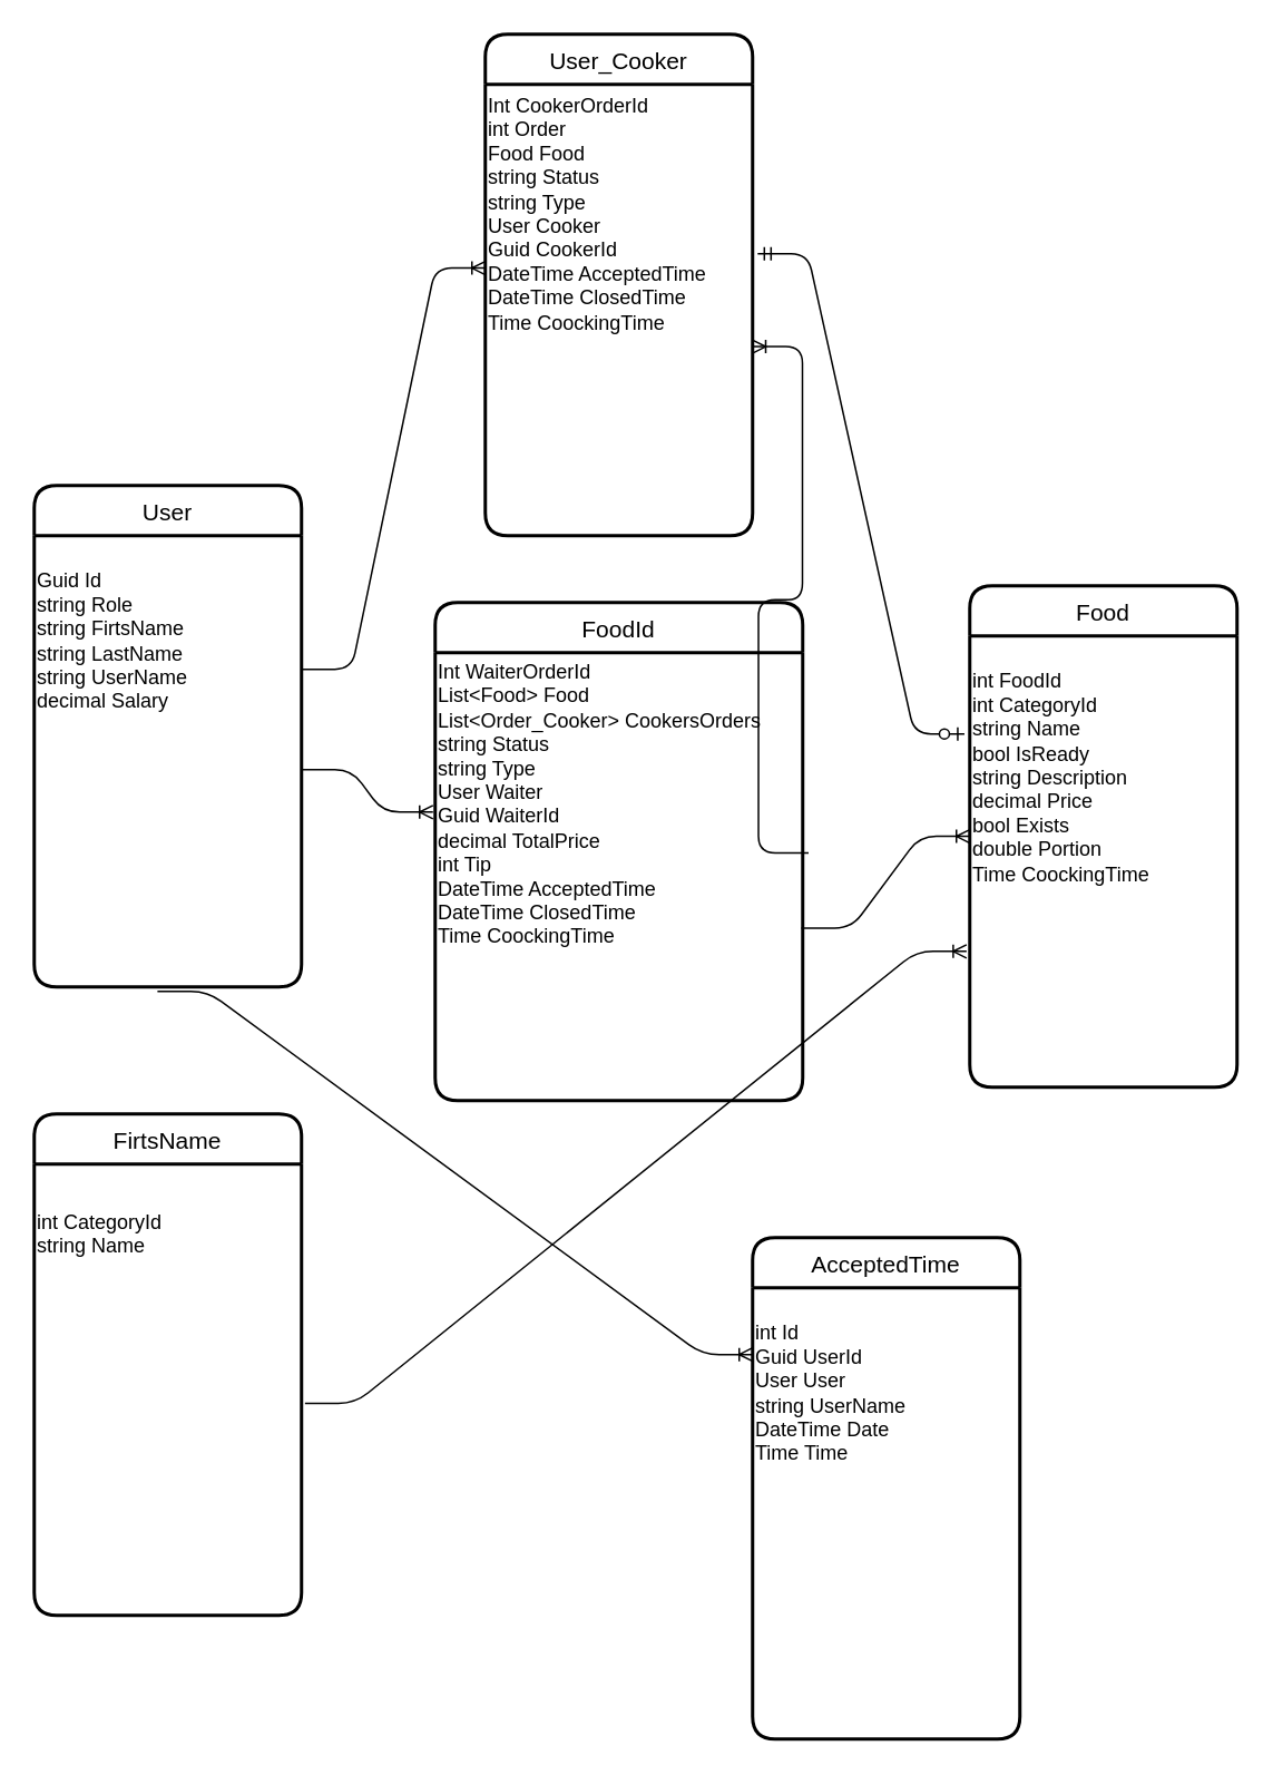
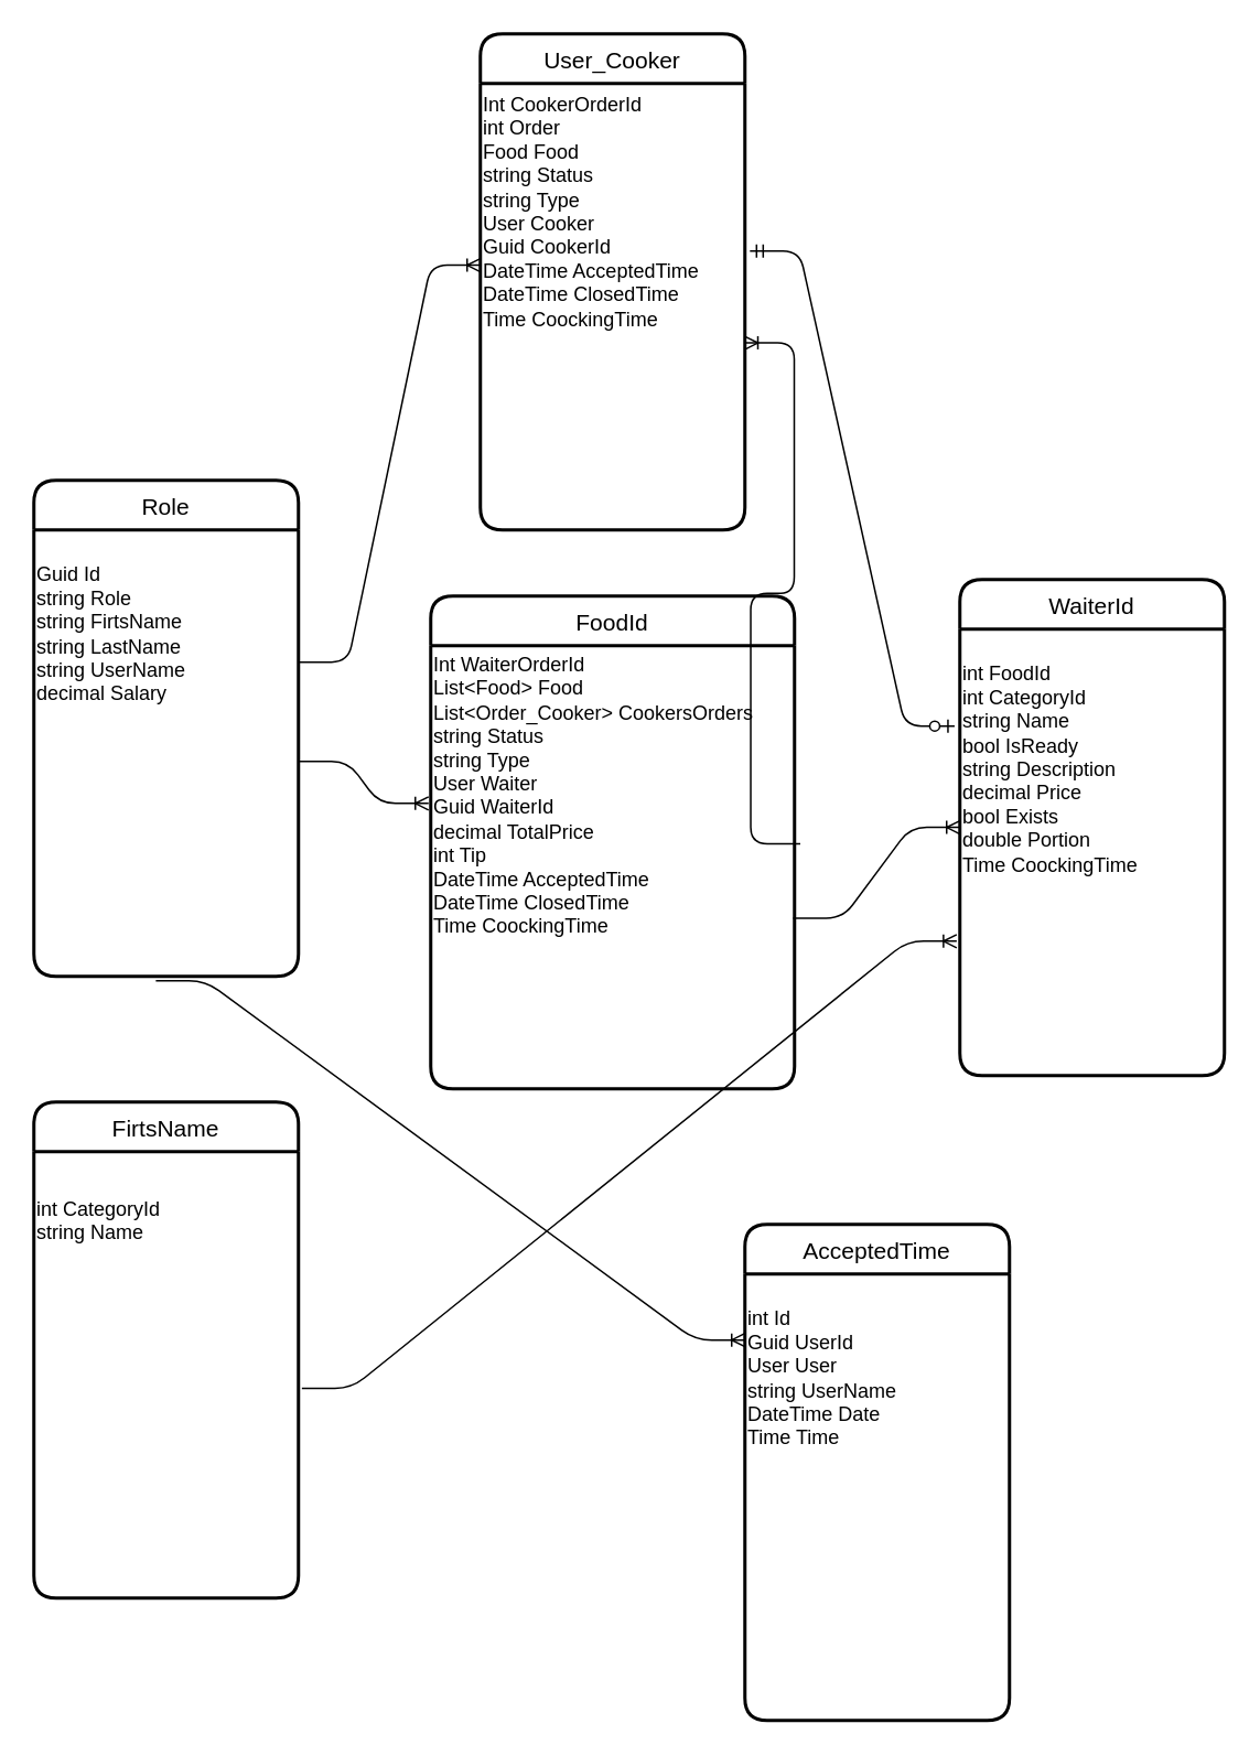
  <mxCell id="0" />
  <mxCell id="1" parent="0" />
- <mxCell id="2" value="User" style="swimlane;childLayout=stackLayout;horizontal=1;startSize=30;horizontalStack=0;rounded=1;fontSize=14;fontStyle=0;strokeWidth=2;resizeParent=0;resizeLast=1;shadow=0;dashed=0;align=center;" parent="1" vertex="1"><mxGeometry x="20" y="290" width="160" height="300" as="geometry" /></mxCell>
+ <mxCell id="2" value="Role" style="swimlane;childLayout=stackLayout;horizontal=1;startSize=30;horizontalStack=0;rounded=1;fontSize=14;fontStyle=0;strokeWidth=2;resizeParent=0;resizeLast=1;shadow=0;dashed=0;align=center;" parent="1" vertex="1"><mxGeometry x="20" y="290" width="160" height="300" as="geometry" /></mxCell>
  <mxCell id="3" value="Guid Id&lt;br&gt;string Role&lt;br&gt;string FirtsName&lt;br&gt;string LastName&lt;br&gt;string UserName&lt;br&gt;decimal Salary&lt;br&gt;&lt;br&gt;&lt;br&gt;&lt;br&gt;&lt;br&gt;&lt;br&gt;&lt;br&gt;&lt;br&gt;&lt;br&gt;&lt;br&gt;&lt;br&gt;" style="text;html=1;align=left;verticalAlign=middle;resizable=0;points=[];autosize=1;strokeColor=none;fillColor=none;" parent="2" vertex="1"><mxGeometry y="30" width="160" height="270" as="geometry" /></mxCell>
  <mxCell id="4" value="FoodId" style="swimlane;childLayout=stackLayout;horizontal=1;startSize=30;horizontalStack=0;rounded=1;fontSize=14;fontStyle=0;strokeWidth=2;resizeParent=0;resizeLast=1;shadow=0;dashed=0;align=center;" parent="1" vertex="1"><mxGeometry x="260" y="360" width="220" height="298" as="geometry" /></mxCell>
  <mxCell id="5" value="&lt;div style=&quot;&quot;&gt;&lt;span style=&quot;background-color: initial;&quot;&gt;Int WaiterOrderId&lt;/span&gt;&lt;br&gt;&lt;/div&gt;&lt;div style=&quot;&quot;&gt;List&amp;lt;Food&amp;gt; Food&lt;/div&gt;&lt;div style=&quot;&quot;&gt;List&amp;lt;Order_Cooker&amp;gt; CookersOrders&lt;/div&gt;&lt;div style=&quot;&quot;&gt;string Status&lt;/div&gt;&lt;div style=&quot;&quot;&gt;string Type&lt;/div&gt;&lt;div style=&quot;&quot;&gt;&lt;span style=&quot;background-color: initial;&quot;&gt;User Waiter&lt;/span&gt;&lt;/div&gt;&lt;div style=&quot;&quot;&gt;&lt;span style=&quot;background-color: initial;&quot;&gt;Guid WaiterId&lt;/span&gt;&lt;/div&gt;&lt;div style=&quot;&quot;&gt;&lt;span style=&quot;background-color: initial;&quot;&gt;decimal TotalPrice&lt;/span&gt;&lt;/div&gt;&lt;div style=&quot;&quot;&gt;&lt;span style=&quot;background-color: initial;&quot;&gt;int Tip&lt;/span&gt;&lt;/div&gt;&lt;div style=&quot;&quot;&gt;&lt;span style=&quot;background-color: initial;&quot;&gt;DateTime AcceptedTime&lt;/span&gt;&lt;/div&gt;&lt;div style=&quot;&quot;&gt;&lt;span style=&quot;background-color: initial;&quot;&gt;DateTime ClosedTime&lt;/span&gt;&lt;/div&gt;&lt;div style=&quot;&quot;&gt;&lt;span style=&quot;background-color: initial;&quot;&gt;Time CoockingTime&lt;/span&gt;&lt;/div&gt;&lt;div style=&quot;&quot;&gt;&lt;br&gt;&lt;/div&gt;&lt;div style=&quot;&quot;&gt;&lt;br&gt;&lt;/div&gt;&lt;div style=&quot;&quot;&gt;&lt;span style=&quot;background-color: initial;&quot;&gt;&lt;br&gt;&lt;/span&gt;&lt;/div&gt;&lt;div style=&quot;&quot;&gt;&lt;span style=&quot;background-color: initial;&quot;&gt;&lt;br&gt;&lt;/span&gt;&lt;/div&gt;&lt;div style=&quot;&quot;&gt;&lt;span style=&quot;background-color: initial;&quot;&gt;&lt;br&gt;&lt;/span&gt;&lt;/div&gt;&lt;div style=&quot;&quot;&gt;&lt;span style=&quot;background-color: initial;&quot;&gt;&lt;br&gt;&lt;/span&gt;&lt;/div&gt;" style="text;html=1;align=left;verticalAlign=middle;resizable=0;points=[];autosize=1;strokeColor=none;fillColor=none;imageVerticalAlign=top;" parent="4" vertex="1"><mxGeometry y="30" width="220" height="268" as="geometry" /></mxCell>
- <mxCell id="6" value="Food" style="swimlane;childLayout=stackLayout;horizontal=1;startSize=30;horizontalStack=0;rounded=1;fontSize=14;fontStyle=0;strokeWidth=2;resizeParent=0;resizeLast=1;shadow=0;dashed=0;align=center;" parent="1" vertex="1"><mxGeometry x="580" y="350" width="160" height="300" as="geometry" /></mxCell>
+ <mxCell id="6" value="WaiterId" style="swimlane;childLayout=stackLayout;horizontal=1;startSize=30;horizontalStack=0;rounded=1;fontSize=14;fontStyle=0;strokeWidth=2;resizeParent=0;resizeLast=1;shadow=0;dashed=0;align=center;" parent="1" vertex="1"><mxGeometry x="580" y="350" width="160" height="300" as="geometry" /></mxCell>
  <mxCell id="7" value="int FoodId&lt;br&gt;int CategoryId&lt;br&gt;string Name&lt;br&gt;bool IsReady&lt;br&gt;string Description&lt;br&gt;decimal Price&lt;br&gt;bool Exists&lt;br&gt;double Portion&lt;br&gt;Time CoockingTime&lt;br&gt;&lt;br&gt;&lt;br&gt;&lt;br&gt;&lt;br&gt;&lt;br&gt;&lt;br&gt;&lt;br&gt;" style="text;html=1;align=left;verticalAlign=middle;resizable=0;points=[];autosize=1;strokeColor=none;fillColor=none;" parent="6" vertex="1"><mxGeometry y="30" width="160" height="270" as="geometry" /></mxCell>
  <mxCell id="8" value="FirtsName" style="swimlane;childLayout=stackLayout;horizontal=1;startSize=30;horizontalStack=0;rounded=1;fontSize=14;fontStyle=0;strokeWidth=2;resizeParent=0;resizeLast=1;shadow=0;dashed=0;align=center;" parent="1" vertex="1"><mxGeometry x="20" y="666" width="160" height="300" as="geometry" /></mxCell>
  <mxCell id="9" value="int CategoryId&lt;br&gt;string Name&lt;br&gt;&lt;br&gt;&lt;br&gt;&lt;br&gt;&lt;br&gt;&lt;br&gt;&lt;br&gt;&lt;br&gt;&lt;br&gt;&lt;br&gt;&lt;br&gt;&lt;br&gt;&lt;br&gt;&lt;br&gt;" style="text;html=1;align=left;verticalAlign=middle;resizable=0;points=[];autosize=1;strokeColor=none;fillColor=none;" parent="8" vertex="1"><mxGeometry y="30" width="160" height="270" as="geometry" /></mxCell>
  <mxCell id="10" value="" style="edgeStyle=entityRelationEdgeStyle;fontSize=12;html=1;endArrow=ERoneToMany;entryX=-0.006;entryY=0.356;entryDx=0;entryDy=0;entryPerimeter=0;" parent="1" target="5" edge="1"><mxGeometry width="100" height="100" relative="1" as="geometry"><mxPoint x="180" y="460" as="sourcePoint" /><mxPoint x="380" y="450" as="targetPoint" /></mxGeometry></mxCell>
  <mxCell id="11" value="AcceptedTime" style="swimlane;childLayout=stackLayout;horizontal=1;startSize=30;horizontalStack=0;rounded=1;fontSize=14;fontStyle=0;strokeWidth=2;resizeParent=0;resizeLast=1;shadow=0;dashed=0;align=center;" parent="1" vertex="1"><mxGeometry x="450" y="740" width="160" height="300" as="geometry" /></mxCell>
  <mxCell id="12" value="int Id&lt;br&gt;Guid UserId&lt;br&gt;User User&lt;br&gt;string UserName&lt;br&gt;DateTime Date&lt;br&gt;Time Time&lt;br&gt;&lt;br&gt;&lt;br&gt;&lt;br&gt;&lt;br&gt;&lt;br&gt;&lt;br&gt;&lt;br&gt;&lt;br&gt;&lt;br&gt;&lt;br&gt;" style="text;html=1;align=left;verticalAlign=middle;resizable=0;points=[];autosize=1;strokeColor=none;fillColor=none;" parent="11" vertex="1"><mxGeometry y="30" width="160" height="270" as="geometry" /></mxCell>
  <mxCell id="13" value="User_Cooker" style="swimlane;childLayout=stackLayout;horizontal=1;startSize=30;horizontalStack=0;rounded=1;fontSize=14;fontStyle=0;strokeWidth=2;resizeParent=0;resizeLast=1;shadow=0;dashed=0;align=center;" vertex="1" parent="1"><mxGeometry x="290" y="20" width="160" height="300" as="geometry" /></mxCell>
  <mxCell id="14" value="&lt;div style=&quot;&quot;&gt;&lt;span style=&quot;background-color: initial;&quot;&gt;Int CookerOrderId&lt;/span&gt;&lt;/div&gt;&lt;div style=&quot;&quot;&gt;&lt;span style=&quot;background-color: initial;&quot;&gt;int Order&lt;/span&gt;&lt;/div&gt;&lt;div style=&quot;&quot;&gt;&lt;span style=&quot;background-color: initial;&quot;&gt;Food Food&lt;/span&gt;&lt;/div&gt;&lt;div style=&quot;&quot;&gt;string Status&lt;/div&gt;&lt;div style=&quot;&quot;&gt;string Type&lt;/div&gt;&lt;div style=&quot;&quot;&gt;&lt;span style=&quot;background-color: initial;&quot;&gt;User Cooker&lt;/span&gt;&lt;/div&gt;&lt;div style=&quot;&quot;&gt;&lt;span style=&quot;background-color: initial;&quot;&gt;Guid CookerId&lt;/span&gt;&lt;/div&gt;&lt;div style=&quot;&quot;&gt;&lt;span style=&quot;background-color: initial;&quot;&gt;DateTime AcceptedTime&lt;/span&gt;&lt;/div&gt;&lt;div style=&quot;&quot;&gt;&lt;span style=&quot;background-color: initial;&quot;&gt;DateTime ClosedTime&lt;/span&gt;&lt;/div&gt;&lt;div style=&quot;&quot;&gt;&lt;span style=&quot;background-color: initial;&quot;&gt;Time CoockingTime&lt;/span&gt;&lt;/div&gt;&lt;div style=&quot;&quot;&gt;&lt;span style=&quot;background-color: initial;&quot;&gt;&lt;br&gt;&lt;/span&gt;&lt;/div&gt;&lt;div style=&quot;&quot;&gt;&lt;span style=&quot;background-color: initial;&quot;&gt;&lt;br&gt;&lt;/span&gt;&lt;/div&gt;&lt;div style=&quot;&quot;&gt;&lt;span style=&quot;background-color: initial;&quot;&gt;&lt;br&gt;&lt;/span&gt;&lt;/div&gt;&lt;div style=&quot;&quot;&gt;&lt;span style=&quot;background-color: initial;&quot;&gt;&lt;br&gt;&lt;/span&gt;&lt;/div&gt;&lt;div style=&quot;&quot;&gt;&lt;span style=&quot;background-color: initial;&quot;&gt;&lt;br&gt;&lt;/span&gt;&lt;/div&gt;&lt;div style=&quot;&quot;&gt;&lt;span style=&quot;background-color: initial;&quot;&gt;&lt;br&gt;&lt;/span&gt;&lt;/div&gt;&lt;div style=&quot;&quot;&gt;&lt;span style=&quot;background-color: initial;&quot;&gt;&lt;br&gt;&lt;/span&gt;&lt;/div&gt;&lt;div style=&quot;&quot;&gt;&lt;span style=&quot;background-color: initial;&quot;&gt;&lt;br&gt;&lt;/span&gt;&lt;/div&gt;" style="text;html=1;align=left;verticalAlign=middle;resizable=0;points=[];autosize=1;strokeColor=none;fillColor=none;imageVerticalAlign=top;" vertex="1" parent="13"><mxGeometry y="30" width="160" height="270" as="geometry" /></mxCell>
  <mxCell id="15" value="" style="edgeStyle=entityRelationEdgeStyle;fontSize=12;html=1;endArrow=ERoneToMany;entryX=0;entryY=0.407;entryDx=0;entryDy=0;entryPerimeter=0;exitX=1;exitY=0.296;exitDx=0;exitDy=0;exitPerimeter=0;" edge="1" parent="1" source="3" target="14"><mxGeometry width="100" height="100" relative="1" as="geometry"><mxPoint x="350" y="360" as="sourcePoint" /><mxPoint x="450" y="260" as="targetPoint" /></mxGeometry></mxCell>
  <mxCell id="16" value="" style="edgeStyle=entityRelationEdgeStyle;fontSize=12;html=1;endArrow=ERoneToMany;exitX=0.996;exitY=0.615;exitDx=0;exitDy=0;exitPerimeter=0;entryX=0;entryY=0.444;entryDx=0;entryDy=0;entryPerimeter=0;" edge="1" parent="1" source="5" target="7"><mxGeometry width="100" height="100" relative="1" as="geometry"><mxPoint x="520" y="550" as="sourcePoint" /><mxPoint x="620" y="450" as="targetPoint" /></mxGeometry></mxCell>
  <mxCell id="17" value="" style="edgeStyle=entityRelationEdgeStyle;fontSize=12;html=1;endArrow=ERoneToMany;exitX=0.461;exitY=1.01;exitDx=0;exitDy=0;exitPerimeter=0;entryX=0;entryY=0.148;entryDx=0;entryDy=0;entryPerimeter=0;" edge="1" parent="1" source="3" target="12"><mxGeometry width="100" height="100" relative="1" as="geometry"><mxPoint x="210" y="680" as="sourcePoint" /><mxPoint x="310" y="580" as="targetPoint" /></mxGeometry></mxCell>
  <mxCell id="18" value="" style="edgeStyle=entityRelationEdgeStyle;fontSize=12;html=1;endArrow=ERoneToMany;exitX=1.013;exitY=0.53;exitDx=0;exitDy=0;exitPerimeter=0;entryX=-0.012;entryY=0.699;entryDx=0;entryDy=0;entryPerimeter=0;" edge="1" parent="1" source="9" target="7"><mxGeometry width="100" height="100" relative="1" as="geometry"><mxPoint x="300" y="830" as="sourcePoint" /><mxPoint x="400" y="730" as="targetPoint" /></mxGeometry></mxCell>
  <mxCell id="19" value="" style="edgeStyle=entityRelationEdgeStyle;fontSize=12;html=1;endArrow=ERoneToMany;entryX=0.999;entryY=0.581;entryDx=0;entryDy=0;entryPerimeter=0;exitX=1.016;exitY=0.447;exitDx=0;exitDy=0;exitPerimeter=0;" edge="1" parent="1" source="5" target="14"><mxGeometry width="100" height="100" relative="1" as="geometry"><mxPoint x="320" y="430" as="sourcePoint" /><mxPoint x="420" y="330" as="targetPoint" /></mxGeometry></mxCell>
  <mxCell id="20" value="" style="edgeStyle=entityRelationEdgeStyle;fontSize=12;html=1;endArrow=ERzeroToOne;startArrow=ERmandOne;entryX=-0.02;entryY=0.217;entryDx=0;entryDy=0;entryPerimeter=0;exitX=1.019;exitY=0.375;exitDx=0;exitDy=0;exitPerimeter=0;" edge="1" parent="1" source="14" target="7"><mxGeometry width="100" height="100" relative="1" as="geometry"><mxPoint x="470" y="400" as="sourcePoint" /><mxPoint x="570" y="300" as="targetPoint" /></mxGeometry></mxCell>
